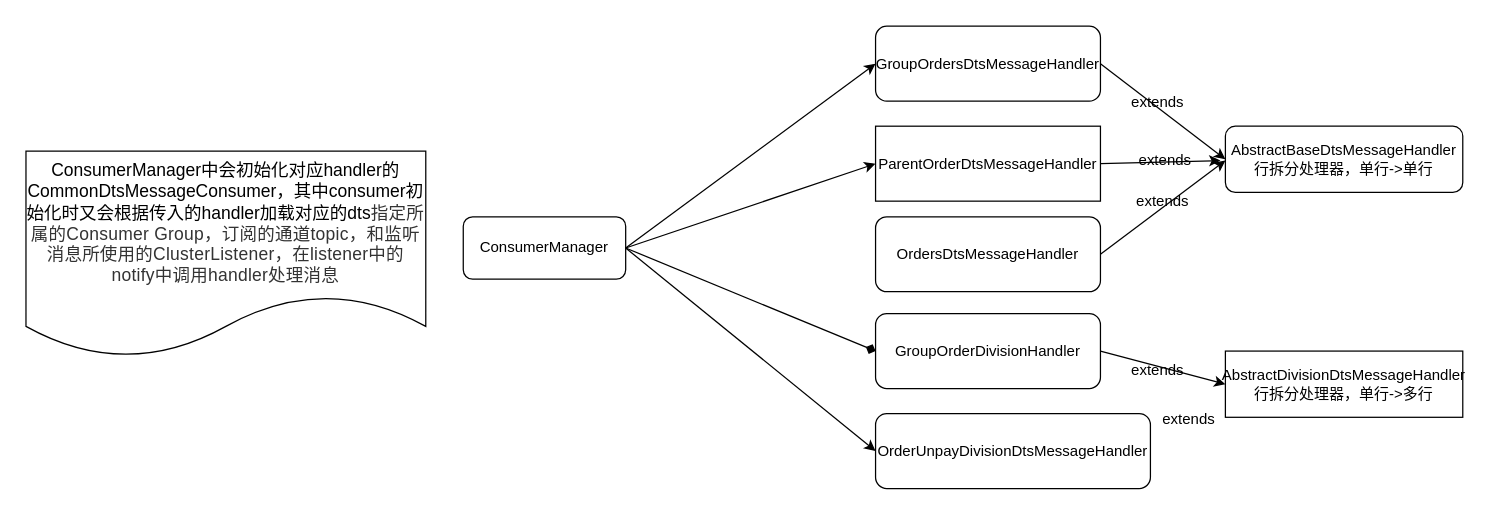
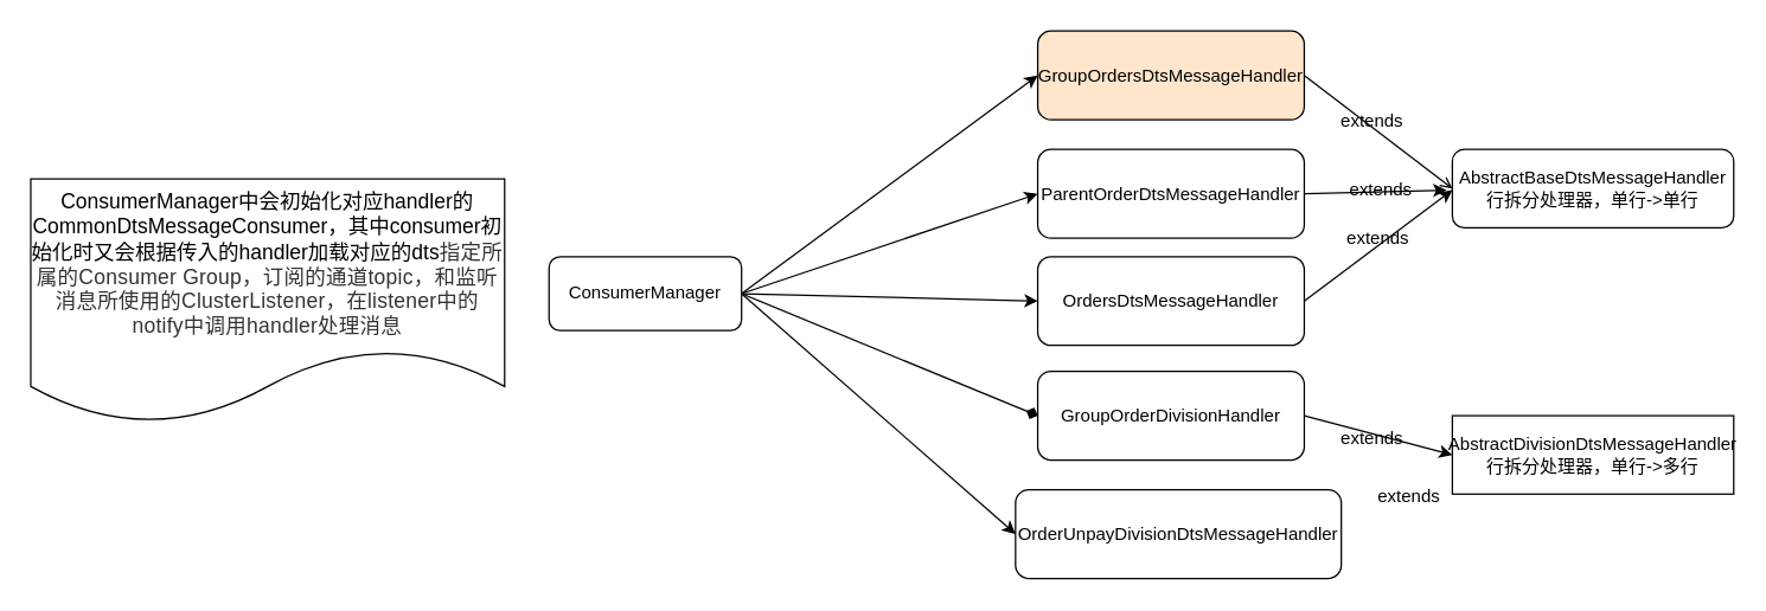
  <mxCell id="0" />
  <mxCell id="1" parent="0" />
  <mxCell id="2" value="ConsumerManager" style="rounded=1;whiteSpace=wrap;html=1;" vertex="1" parent="1"><mxGeometry x="370" y="173" width="130" height="50" as="geometry" /></mxCell>
- <mxCell id="3" value="GroupOrdersDtsMessageHandler" style="rounded=1;whiteSpace=wrap;html=1;" vertex="1" parent="1"><mxGeometry x="700" y="20.5" width="180" height="60" as="geometry" /></mxCell>
- <mxCell id="4" value="ParentOrderDtsMessageHandler" style="whiteSpace=wrap;html=1;rounded=0;" vertex="1" parent="1"><mxGeometry x="700" y="100.5" width="180" height="60" as="geometry" /></mxCell>
+ <mxCell id="3" value="GroupOrdersDtsMessageHandler" style="rounded=1;whiteSpace=wrap;html=1;fillColor=#ffe6cc;" vertex="1" parent="1"><mxGeometry x="700" y="20.5" width="180" height="60" as="geometry" /></mxCell>
+ <mxCell id="4" value="ParentOrderDtsMessageHandler" style="rounded=1;whiteSpace=wrap;html=1;" vertex="1" parent="1"><mxGeometry x="700" y="100.5" width="180" height="60" as="geometry" /></mxCell>
  <mxCell id="5" value="GroupOrderDivisionHandler" style="rounded=1;whiteSpace=wrap;html=1;" vertex="1" parent="1"><mxGeometry x="700" y="250.5" width="180" height="60" as="geometry" /></mxCell>
- <mxCell id="6" value="OrderUnpayDivisionDtsMessageHandler" style="rounded=1;whiteSpace=wrap;html=1;" vertex="1" parent="1"><mxGeometry x="700" y="330.5" width="220" height="60" as="geometry" /></mxCell>
+ <mxCell id="6" value="OrderUnpayDivisionDtsMessageHandler" style="rounded=1;whiteSpace=wrap;html=1;" vertex="1" parent="1"><mxGeometry x="685" y="330.5" width="220" height="60" as="geometry" /></mxCell>
  <mxCell id="7" value="OrdersDtsMessageHandler" style="rounded=1;whiteSpace=wrap;html=1;" vertex="1" parent="1"><mxGeometry x="700" y="173" width="180" height="60" as="geometry" /></mxCell>
  <mxCell id="8" value="&lt;font style=&quot;font-size: 14px&quot;&gt;ConsumerManager中会初始化对应handler的CommonDtsMessageConsumer，其中consumer初始化时又会根据传入的handler加载对应的dts&lt;span style=&quot;color: rgb(51 , 51 , 51) ; letter-spacing: 0.2px ; background-color: rgb(255 , 255 , 255)&quot;&gt;指定所属的Consumer Group，订阅的通道topic，和监听消息所使用的ClusterListener，在listener中的notify中调用handler处理消息&lt;/span&gt;&lt;/font&gt;" style="shape=document;whiteSpace=wrap;html=1;boundedLbl=1;" vertex="1" parent="1"><mxGeometry x="20" y="120.5" width="320" height="165" as="geometry" /></mxCell>
  <mxCell id="9" value="AbstractBaseDtsMessageHandler&lt;br&gt;行拆分处理器，单行-&amp;gt;单行" style="rounded=1;whiteSpace=wrap;html=1;" vertex="1" parent="1"><mxGeometry x="980" y="100.5" width="190" height="53" as="geometry" /></mxCell>
  <mxCell id="10" value="AbstractDivisionDtsMessageHandler&lt;br&gt;行拆分处理器，单行-&amp;gt;多行" style="whiteSpace=wrap;html=1;rounded=0;" vertex="1" parent="1"><mxGeometry x="980" y="280.5" width="190" height="53" as="geometry" /></mxCell>
- <mxCell id="11" value="" style="endArrow=classic;html=1;exitX=1;exitY=0.5;exitDx=0;exitDy=0;entryX=0;entryY=0.5;entryDx=0;entryDy=0;" edge="1" parent="1" source="3" target="9"><mxGeometry width="50" height="50" relative="1" as="geometry"><mxPoint x="950" y="118" as="sourcePoint" /><mxPoint x="1000" y="68" as="targetPoint" /></mxGeometry></mxCell>
+ <mxCell id="11" value="" style="endArrow=open;html=1;exitX=1;exitY=0.5;exitDx=0;exitDy=0;entryX=0;entryY=0.5;entryDx=0;entryDy=0;" edge="1" parent="1" source="3" target="9"><mxGeometry width="50" height="50" relative="1" as="geometry"><mxPoint x="950" y="118" as="sourcePoint" /><mxPoint x="1000" y="68" as="targetPoint" /></mxGeometry></mxCell>
  <mxCell id="12" value="extends" style="text;html=1;strokeColor=none;fillColor=none;align=center;verticalAlign=middle;whiteSpace=wrap;rounded=0;" vertex="1" parent="1"><mxGeometry x="906" y="72" width="40" height="20" as="geometry" /></mxCell>
  <mxCell id="13" value="" style="endArrow=classic;html=1;exitX=1;exitY=0.5;exitDx=0;exitDy=0;" edge="1" parent="1" source="4"><mxGeometry width="50" height="50" relative="1" as="geometry"><mxPoint x="876" y="101.5" as="sourcePoint" /><mxPoint x="976" y="128" as="targetPoint" /></mxGeometry></mxCell>
  <mxCell id="14" value="" style="endArrow=classic;html=1;exitX=1;exitY=0.5;exitDx=0;exitDy=0;" edge="1" parent="1" source="7"><mxGeometry width="50" height="50" relative="1" as="geometry"><mxPoint x="890" y="140.5" as="sourcePoint" /><mxPoint x="980" y="128" as="targetPoint" /></mxGeometry></mxCell>
  <mxCell id="15" value="" style="endArrow=classic;html=1;exitX=1;exitY=0.5;exitDx=0;exitDy=0;entryX=0;entryY=0.5;entryDx=0;entryDy=0;" edge="1" parent="1" source="5" target="10"><mxGeometry width="50" height="50" relative="1" as="geometry"><mxPoint x="890" y="213" as="sourcePoint" /><mxPoint x="990" y="138" as="targetPoint" /></mxGeometry></mxCell>
  <mxCell id="16" value="extends" style="text;html=1;strokeColor=none;fillColor=none;align=center;verticalAlign=middle;whiteSpace=wrap;rounded=0;" vertex="1" parent="1"><mxGeometry x="912" y="118" width="40" height="20" as="geometry" /></mxCell>
  <mxCell id="17" value="extends" style="text;html=1;strokeColor=none;fillColor=none;align=center;verticalAlign=middle;whiteSpace=wrap;rounded=0;" vertex="1" parent="1"><mxGeometry x="910" y="150.5" width="40" height="20" as="geometry" /></mxCell>
  <mxCell id="18" value="extends" style="text;html=1;strokeColor=none;fillColor=none;align=center;verticalAlign=middle;whiteSpace=wrap;rounded=0;" vertex="1" parent="1"><mxGeometry x="906" y="285.5" width="40" height="20" as="geometry" /></mxCell>
  <mxCell id="19" value="extends" style="text;html=1;strokeColor=none;fillColor=none;align=center;verticalAlign=middle;whiteSpace=wrap;rounded=0;" vertex="1" parent="1"><mxGeometry x="931" y="324.5" width="40" height="20" as="geometry" /></mxCell>
  <mxCell id="20" value="" style="endArrow=classic;html=1;exitX=1;exitY=0.5;exitDx=0;exitDy=0;entryX=0;entryY=0.5;entryDx=0;entryDy=0;" edge="1" parent="1" source="2" target="3"><mxGeometry width="50" height="50" relative="1" as="geometry"><mxPoint x="630" y="238" as="sourcePoint" /><mxPoint x="680" y="188" as="targetPoint" /></mxGeometry></mxCell>
  <mxCell id="21" value="" style="endArrow=classic;html=1;entryX=0;entryY=0.5;entryDx=0;entryDy=0;exitX=1;exitY=0.5;exitDx=0;exitDy=0;" edge="1" parent="1" source="2" target="4"><mxGeometry width="50" height="50" relative="1" as="geometry"><mxPoint x="640" y="198" as="sourcePoint" /><mxPoint x="710" y="60.5" as="targetPoint" /></mxGeometry></mxCell>
+ <mxCell id="22" value="" style="endArrow=classic;html=1;entryX=0;entryY=0.5;entryDx=0;entryDy=0;exitX=1;exitY=0.5;exitDx=0;exitDy=0;" edge="1" parent="1" source="2" target="7"><mxGeometry width="50" height="50" relative="1" as="geometry"><mxPoint x="640" y="213" as="sourcePoint" /><mxPoint x="710" y="140.5" as="targetPoint" /></mxGeometry></mxCell>
  <mxCell id="23" value="" style="endArrow=diamond;html=1;entryX=0;entryY=0.5;entryDx=0;entryDy=0;exitX=1;exitY=0.5;exitDx=0;exitDy=0;" edge="1" parent="1" source="2" target="5"><mxGeometry width="50" height="50" relative="1" as="geometry"><mxPoint x="630" y="198" as="sourcePoint" /><mxPoint x="720" y="150.5" as="targetPoint" /></mxGeometry></mxCell>
  <mxCell id="24" value="" style="endArrow=classic;html=1;entryX=0;entryY=0.5;entryDx=0;entryDy=0;" edge="1" parent="1" target="6"><mxGeometry width="50" height="50" relative="1" as="geometry"><mxPoint x="500" y="198" as="sourcePoint" /><mxPoint x="730" y="160.5" as="targetPoint" /></mxGeometry></mxCell>
